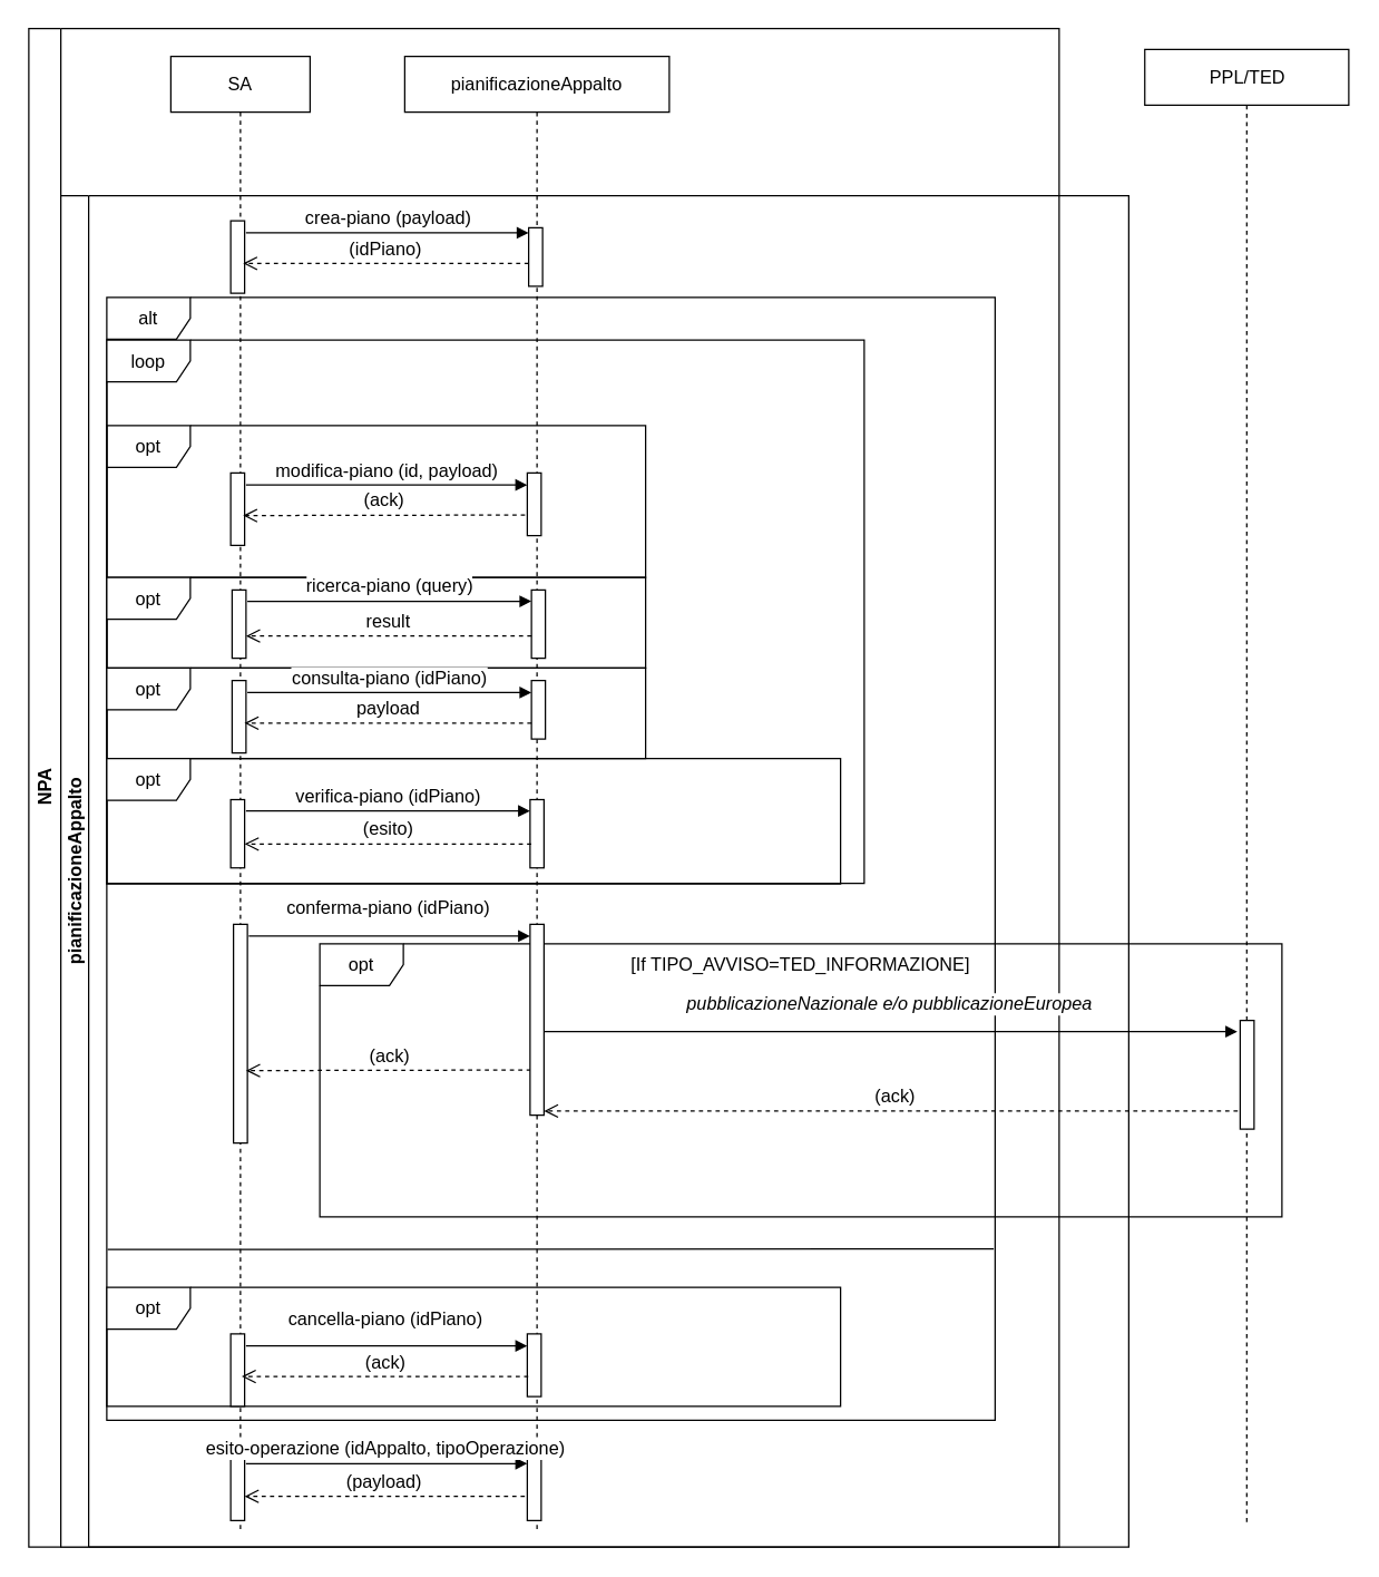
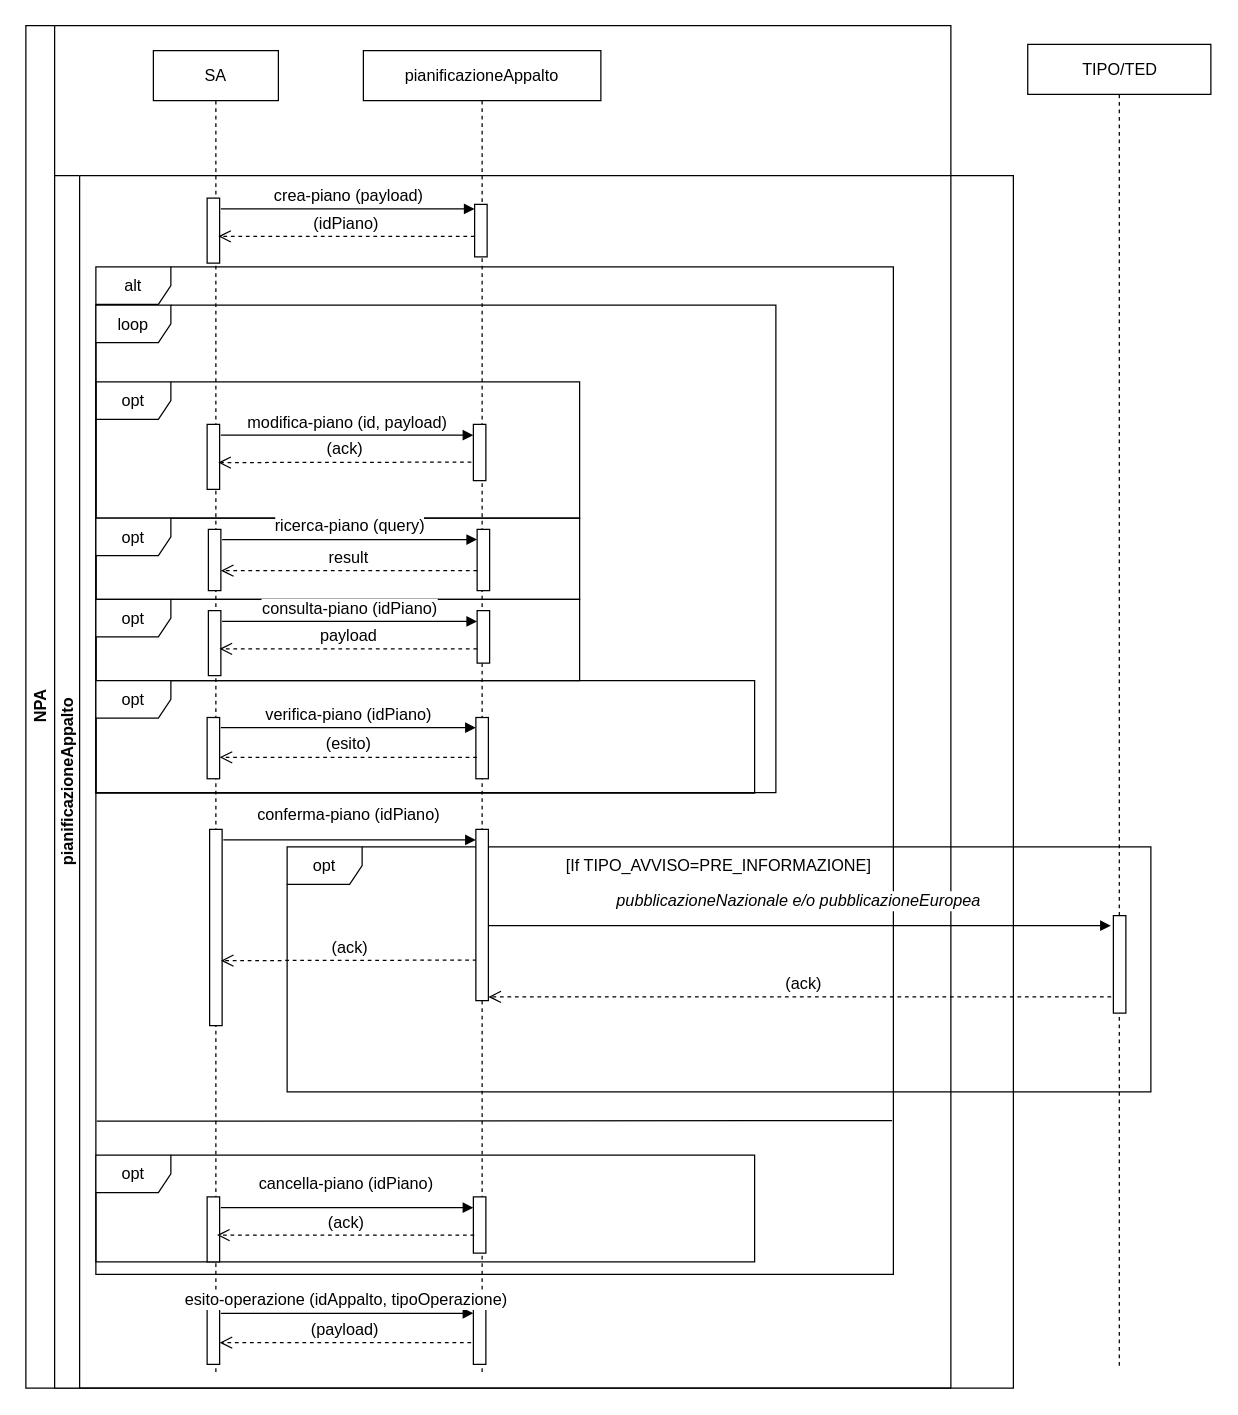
  <mxCell id="0" />
  <mxCell id="1" parent="0" />
  <mxCell id="2" value="&lt;font color=&quot;#000000&quot; style=&quot;font-size: 13px;&quot;&gt;&lt;span style=&quot;font-size: 13px;&quot;&gt;opt&lt;/span&gt;&lt;/font&gt;" style="shape=umlFrame;whiteSpace=wrap;html=1;fontColor=#FF0000;strokeColor=#000000;fontSize=13;" vertex="1" parent="1"><mxGeometry x="229" y="677" width="691" height="196" as="geometry" /></mxCell>
  <mxCell id="3" value="opt" style="shape=umlFrame;whiteSpace=wrap;html=1;fontSize=13;" vertex="1" parent="1"><mxGeometry x="76" y="305" width="387" height="109" as="geometry" /></mxCell>
  <mxCell id="4" value="alt" style="shape=umlFrame;whiteSpace=wrap;html=1;fontSize=13;" vertex="1" parent="1"><mxGeometry x="76" y="213" width="638" height="806" as="geometry" /></mxCell>
  <mxCell id="5" value="loop" style="shape=umlFrame;whiteSpace=wrap;html=1;fontSize=13;" vertex="1" parent="1"><mxGeometry x="76" y="243.5" width="544" height="390" as="geometry" /></mxCell>
  <mxCell id="6" value="opt" style="shape=umlFrame;whiteSpace=wrap;html=1;fontSize=13;" vertex="1" parent="1"><mxGeometry x="76" y="414" width="387" height="65" as="geometry" /></mxCell>
  <mxCell id="7" value="opt" style="shape=umlFrame;whiteSpace=wrap;html=1;fontSize=13;" vertex="1" parent="1"><mxGeometry x="76" y="479" width="387" height="65" as="geometry" /></mxCell>
  <mxCell id="8" value="NPA" style="swimlane;horizontal=0;whiteSpace=wrap;html=1;strokeWidth=1;fontSize=13;" vertex="1" parent="1"><mxGeometry x="20" y="20" width="740" height="1090" as="geometry" /></mxCell>
  <mxCell id="9" value="pianificazioneAppalto" style="shape=umlLifeline;perimeter=lifelinePerimeter;whiteSpace=wrap;html=1;container=1;collapsible=0;recursiveResize=0;outlineConnect=0;fontSize=13;" vertex="1" parent="8"><mxGeometry x="270" y="20" width="190" height="1060" as="geometry" /></mxCell>
  <mxCell id="10" value="" style="html=1;points=[];perimeter=orthogonalPerimeter;fontSize=13;" vertex="1" parent="9"><mxGeometry x="89" y="123" width="10" height="42" as="geometry" /></mxCell>
  <mxCell id="11" value="opt" style="shape=umlFrame;whiteSpace=wrap;html=1;fontSize=13;" vertex="1" parent="9"><mxGeometry x="-214" y="883.5" width="527" height="85.5" as="geometry" /></mxCell>
  <mxCell id="12" value="SA" style="shape=umlLifeline;perimeter=lifelinePerimeter;whiteSpace=wrap;html=1;container=1;collapsible=0;recursiveResize=0;outlineConnect=0;fontSize=13;" vertex="1" parent="8"><mxGeometry x="102" y="20" width="100" height="1060" as="geometry" /></mxCell>
  <mxCell id="13" value="pianificazioneAppalto" style="swimlane;startSize=20;horizontal=0;html=1;whiteSpace=wrap;fontSize=13;" vertex="1" parent="8"><mxGeometry x="23" y="120" width="767" height="970" as="geometry"><mxRectangle x="23" y="120" width="40" height="130" as="alternateBounds" /></mxGeometry></mxCell>
  <mxCell id="14" value="" style="html=1;points=[];perimeter=orthogonalPerimeter;fontSize=13;" vertex="1" parent="13"><mxGeometry x="122" y="18" width="10" height="52" as="geometry" /></mxCell>
  <mxCell id="15" value="" style="html=1;points=[];perimeter=orthogonalPerimeter;fontSize=13;" vertex="1" parent="13"><mxGeometry x="122" y="199" width="10" height="52" as="geometry" /></mxCell>
  <mxCell id="16" value="(ack)" style="html=1;verticalAlign=bottom;endArrow=open;dashed=1;endSize=8;rounded=0;entryX=0.89;entryY=0.588;entryDx=0;entryDy=0;entryPerimeter=0;exitX=-0.164;exitY=0.671;exitDx=0;exitDy=0;exitPerimeter=0;fontSize=13;" edge="1" parent="13" source="17" target="15"><mxGeometry relative="1" as="geometry"><mxPoint x="302" y="229.576" as="sourcePoint" /><mxPoint x="327" y="271" as="targetPoint" /></mxGeometry></mxCell>
  <mxCell id="17" value="" style="html=1;points=[];perimeter=orthogonalPerimeter;fontSize=13;" vertex="1" parent="13"><mxGeometry x="335" y="199" width="10" height="45" as="geometry" /></mxCell>
  <mxCell id="18" value="modifica-piano (id, payload)" style="html=1;verticalAlign=bottom;endArrow=block;rounded=0;exitX=1.097;exitY=0.166;exitDx=0;exitDy=0;exitPerimeter=0;endFill=1;fontSize=13;" edge="1" parent="13" source="15" target="17"><mxGeometry width="80" relative="1" as="geometry"><mxPoint x="195.97" y="367.632" as="sourcePoint" /><mxPoint x="365" y="367.632" as="targetPoint" /></mxGeometry></mxCell>
  <mxCell id="19" value="" style="html=1;points=[];perimeter=orthogonalPerimeter;fontSize=13;" vertex="1" parent="13"><mxGeometry x="123" y="283" width="10" height="49" as="geometry" /></mxCell>
  <mxCell id="20" value="" style="html=1;points=[];perimeter=orthogonalPerimeter;fontSize=13;" vertex="1" parent="13"><mxGeometry x="338" y="283" width="10" height="49" as="geometry" /></mxCell>
  <mxCell id="21" value="ricerca-piano (query)" style="html=1;verticalAlign=bottom;endArrow=block;rounded=0;exitX=1.097;exitY=0.166;exitDx=0;exitDy=0;exitPerimeter=0;endFill=1;fontSize=13;" edge="1" parent="13" source="19" target="20"><mxGeometry x="0.004" width="80" relative="1" as="geometry"><mxPoint x="133.97" y="291.632" as="sourcePoint" /><mxPoint x="303" y="291.632" as="targetPoint" /><mxPoint as="offset" /></mxGeometry></mxCell>
  <mxCell id="22" value="" style="html=1;points=[];perimeter=orthogonalPerimeter;fontSize=13;" vertex="1" parent="13"><mxGeometry x="123" y="348" width="10" height="52" as="geometry" /></mxCell>
  <mxCell id="23" value="" style="html=1;points=[];perimeter=orthogonalPerimeter;fontSize=13;" vertex="1" parent="13"><mxGeometry x="122" y="817" width="10" height="52" as="geometry" /></mxCell>
  <mxCell id="24" value="" style="html=1;points=[];perimeter=orthogonalPerimeter;fontSize=13;" vertex="1" parent="13"><mxGeometry x="335" y="817" width="10" height="45" as="geometry" /></mxCell>
  <mxCell id="25" value="cancella-piano (idPiano)" style="html=1;verticalAlign=bottom;endArrow=block;rounded=0;exitX=1.097;exitY=0.166;exitDx=0;exitDy=0;exitPerimeter=0;endFill=1;fontSize=13;" edge="1" parent="13" source="23" target="24"><mxGeometry x="-0.01" y="9" width="80" relative="1" as="geometry"><mxPoint x="132.97" y="825.632" as="sourcePoint" /><mxPoint x="302" y="825.632" as="targetPoint" /><mxPoint as="offset" /></mxGeometry></mxCell>
  <mxCell id="26" value="" style="html=1;points=[];perimeter=orthogonalPerimeter;fontSize=13;" vertex="1" parent="13"><mxGeometry x="122" y="902" width="10" height="49" as="geometry" /></mxCell>
  <mxCell id="27" value="(payload)" style="html=1;verticalAlign=bottom;endArrow=open;dashed=1;endSize=8;rounded=0;exitX=-0.177;exitY=0.645;exitDx=0;exitDy=0;exitPerimeter=0;fontSize=13;" edge="1" parent="13" source="28" target="26"><mxGeometry relative="1" as="geometry"><mxPoint x="302" y="932.576" as="sourcePoint" /><mxPoint x="64" y="771" as="targetPoint" /></mxGeometry></mxCell>
  <mxCell id="28" value="" style="html=1;points=[];perimeter=orthogonalPerimeter;fontSize=13;" vertex="1" parent="13"><mxGeometry x="335" y="902" width="10" height="49" as="geometry" /></mxCell>
  <mxCell id="29" value="esito-operazione (idAppalto, tipoOperazione)" style="html=1;verticalAlign=bottom;endArrow=block;rounded=0;exitX=1.097;exitY=0.166;exitDx=0;exitDy=0;exitPerimeter=0;endFill=1;fontSize=13;" edge="1" parent="13" source="26" target="28"><mxGeometry x="-0.01" width="80" relative="1" as="geometry"><mxPoint x="69.97" y="750.632" as="sourcePoint" /><mxPoint x="239" y="750.632" as="targetPoint" /><mxPoint as="offset" /></mxGeometry></mxCell>
  <mxCell id="30" value="" style="html=1;points=[];perimeter=orthogonalPerimeter;fontSize=13;" vertex="1" parent="13"><mxGeometry x="338" y="348" width="10" height="42" as="geometry" /></mxCell>
  <mxCell id="31" value="consulta-piano (idPiano)" style="html=1;verticalAlign=bottom;endArrow=block;rounded=0;exitX=1.097;exitY=0.166;exitDx=0;exitDy=0;exitPerimeter=0;fontSize=13;" edge="1" parent="13" source="22" target="30"><mxGeometry x="-0.0" width="80" relative="1" as="geometry"><mxPoint x="88" y="320" as="sourcePoint" /><mxPoint x="168" y="320" as="targetPoint" /><mxPoint as="offset" /></mxGeometry></mxCell>
  <mxCell id="32" value="payload" style="html=1;verticalAlign=bottom;endArrow=open;dashed=1;endSize=8;rounded=0;entryX=0.89;entryY=0.588;entryDx=0;entryDy=0;entryPerimeter=0;fontSize=13;" edge="1" parent="13" source="30" target="22"><mxGeometry relative="1" as="geometry"><mxPoint x="408" y="420" as="sourcePoint" /><mxPoint x="328" y="420" as="targetPoint" /></mxGeometry></mxCell>
  <mxCell id="33" value="opt" style="shape=umlFrame;whiteSpace=wrap;html=1;fontSize=13;" vertex="1" parent="13"><mxGeometry x="33" y="404" width="527" height="90" as="geometry" /></mxCell>
  <mxCell id="34" value="" style="html=1;points=[];perimeter=orthogonalPerimeter;fontSize=13;" vertex="1" parent="13"><mxGeometry x="337" y="433.5" width="10" height="49" as="geometry" /></mxCell>
  <mxCell id="35" value="" style="html=1;points=[];perimeter=orthogonalPerimeter;fontSize=13;" vertex="1" parent="13"><mxGeometry x="122" y="433.5" width="10" height="49" as="geometry" /></mxCell>
  <mxCell id="36" value="verifica-piano (idPiano)" style="html=1;verticalAlign=bottom;endArrow=block;rounded=0;exitX=1.097;exitY=0.166;exitDx=0;exitDy=0;exitPerimeter=0;endFill=1;fontSize=13;" edge="1" parent="13" source="35" target="34"><mxGeometry x="-0.0" width="80" relative="1" as="geometry"><mxPoint x="-50.03" y="-146.868" as="sourcePoint" /><mxPoint x="119" y="-146.868" as="targetPoint" /><mxPoint as="offset" /></mxGeometry></mxCell>
  <mxCell id="37" value="(esito)" style="html=1;verticalAlign=bottom;endArrow=open;dashed=1;endSize=8;rounded=0;exitX=0.083;exitY=0.65;exitDx=0;exitDy=0;exitPerimeter=0;fontSize=13;" edge="1" parent="13" source="34" target="35"><mxGeometry relative="1" as="geometry"><mxPoint x="484.75" y="467.478" as="sourcePoint" /><mxPoint x="153" y="467" as="targetPoint" /></mxGeometry></mxCell>
  <mxCell id="38" value="crea-piano (payload)" style="html=1;verticalAlign=bottom;endArrow=block;rounded=0;exitX=1.097;exitY=0.166;exitDx=0;exitDy=0;exitPerimeter=0;fontSize=13;" edge="1" parent="8" source="14" target="10"><mxGeometry x="0.005" width="80" relative="1" as="geometry"><mxPoint x="150" y="150" as="sourcePoint" /><mxPoint x="230" y="150" as="targetPoint" /><mxPoint as="offset" /></mxGeometry></mxCell>
  <mxCell id="39" value="(idPiano)" style="html=1;verticalAlign=bottom;endArrow=open;dashed=1;endSize=8;rounded=0;entryX=0.89;entryY=0.588;entryDx=0;entryDy=0;entryPerimeter=0;fontSize=13;" edge="1" parent="8" source="10" target="14"><mxGeometry relative="1" as="geometry"><mxPoint x="470" y="250" as="sourcePoint" /><mxPoint x="390" y="250" as="targetPoint" /></mxGeometry></mxCell>
  <mxCell id="40" value="result" style="html=1;verticalAlign=bottom;endArrow=open;dashed=1;endSize=8;rounded=0;fontSize=13;" edge="1" parent="8"><mxGeometry relative="1" as="geometry"><mxPoint x="361" y="436" as="sourcePoint" /><mxPoint x="156" y="436.0" as="targetPoint" /></mxGeometry></mxCell>
  <mxCell id="41" value="" style="endArrow=none;html=1;rounded=0;strokeColor=#000000;fontColor=#FF0000;exitX=0.001;exitY=0.848;exitDx=0;exitDy=0;exitPerimeter=0;fontSize=13;" edge="1" parent="1" source="4"><mxGeometry width="50" height="50" relative="1" as="geometry"><mxPoint x="82" y="896" as="sourcePoint" /><mxPoint x="713" y="896" as="targetPoint" /></mxGeometry></mxCell>
  <mxCell id="42" value="" style="html=1;points=[];perimeter=orthogonalPerimeter;fontSize=13;" vertex="1" parent="1"><mxGeometry x="167" y="663" width="10" height="157" as="geometry" /></mxCell>
  <mxCell id="43" value="(ack)" style="html=1;verticalAlign=bottom;endArrow=open;dashed=1;endSize=8;rounded=0;fontSize=13;" edge="1" parent="1"><mxGeometry relative="1" as="geometry"><mxPoint x="380.5" y="767.576" as="sourcePoint" /><mxPoint x="176" y="768" as="targetPoint" /></mxGeometry></mxCell>
  <mxCell id="44" value="" style="html=1;points=[];perimeter=orthogonalPerimeter;fontSize=13;" vertex="1" parent="1"><mxGeometry x="380" y="663" width="10" height="137" as="geometry" /></mxCell>
  <mxCell id="45" value="conferma-piano (idPiano)" style="html=1;verticalAlign=bottom;endArrow=block;rounded=0;exitX=1.097;exitY=0.166;exitDx=0;exitDy=0;exitPerimeter=0;endFill=1;fontSize=13;" edge="1" parent="1"><mxGeometry x="-0.01" y="9" width="80" relative="1" as="geometry"><mxPoint x="177.97" y="671.422" as="sourcePoint" /><mxPoint x="380" y="671.422" as="targetPoint" /><mxPoint as="offset" /></mxGeometry></mxCell>
  <mxCell id="46" value="(ack)" style="html=1;verticalAlign=bottom;endArrow=open;dashed=1;endSize=8;rounded=0;strokeColor=#000000;fontSize=13;" edge="1" parent="1"><mxGeometry relative="1" as="geometry"><mxPoint x="894.25" y="797" as="sourcePoint" /><mxPoint x="390" y="797" as="targetPoint" /></mxGeometry></mxCell>
  <mxCell id="47" value="&lt;font style=&quot;font-size: 13px;&quot;&gt;&lt;span style=&quot;font-size: 13px;&quot;&gt;&lt;i&gt;pubblicazioneNazionale e/o pubblicazioneEuropea&lt;/i&gt;&lt;/span&gt;&lt;/font&gt;" style="html=1;verticalAlign=bottom;endArrow=block;rounded=0;endFill=1;strokeColor=#000000;fontSize=13;" edge="1" parent="1"><mxGeometry x="-0.006" y="9" width="80" relative="1" as="geometry"><mxPoint x="390" y="740" as="sourcePoint" /><mxPoint x="888" y="740" as="targetPoint" /><mxPoint as="offset" /></mxGeometry></mxCell>
- <mxCell id="48" value="&lt;font style=&quot;font-size: 13px;&quot;&gt;&lt;span style=&quot;font-size: 13px;&quot;&gt;[If TIPO_AVVISO=TED_INFORMAZIONE]&lt;/span&gt;&lt;/font&gt;" style="text;html=1;strokeColor=none;fillColor=none;align=center;verticalAlign=middle;whiteSpace=wrap;rounded=0;fontColor=#000000;fontSize=13;fontStyle=0" vertex="1" parent="1"><mxGeometry x="435" y="677" width="279" height="30" as="geometry" /></mxCell>
- <mxCell id="49" value="PPL/TED" style="shape=umlLifeline;perimeter=lifelinePerimeter;whiteSpace=wrap;html=1;container=1;collapsible=0;recursiveResize=0;outlineConnect=0;fontSize=13;" vertex="1" parent="1"><mxGeometry x="821.5" y="35" width="146.5" height="1060" as="geometry" /></mxCell>
+ <mxCell id="48" value="&lt;font style=&quot;font-size: 13px;&quot;&gt;&lt;span style=&quot;font-size: 13px;&quot;&gt;[If TIPO_AVVISO=PRE_INFORMAZIONE]&lt;/span&gt;&lt;/font&gt;" style="text;html=1;strokeColor=none;fillColor=none;align=center;verticalAlign=middle;whiteSpace=wrap;rounded=0;fontColor=#000000;fontSize=13;fontStyle=0" vertex="1" parent="1"><mxGeometry x="435" y="677" width="279" height="30" as="geometry" /></mxCell>
+ <mxCell id="49" value="TIPO/TED" style="shape=umlLifeline;perimeter=lifelinePerimeter;whiteSpace=wrap;html=1;container=1;collapsible=0;recursiveResize=0;outlineConnect=0;fontSize=13;" vertex="1" parent="1"><mxGeometry x="821.5" y="35" width="146.5" height="1060" as="geometry" /></mxCell>
  <mxCell id="50" value="" style="html=1;points=[];perimeter=orthogonalPerimeter;strokeColor=#000000;fontColor=#FF0000;fontSize=13;" vertex="1" parent="1"><mxGeometry x="890" y="732" width="10" height="78" as="geometry" /></mxCell>
  <mxCell id="51" value="(ack)" style="html=1;verticalAlign=bottom;endArrow=open;dashed=1;endSize=8;rounded=0;entryX=0.89;entryY=0.588;entryDx=0;entryDy=0;entryPerimeter=0;exitX=0.476;exitY=0.961;exitDx=0;exitDy=0;exitPerimeter=0;fontSize=13;" edge="1" parent="1"><mxGeometry relative="1" as="geometry"><mxPoint x="378.688" y="987.566" as="sourcePoint" /><mxPoint x="172.9" y="987.576" as="targetPoint" /></mxGeometry></mxCell>
